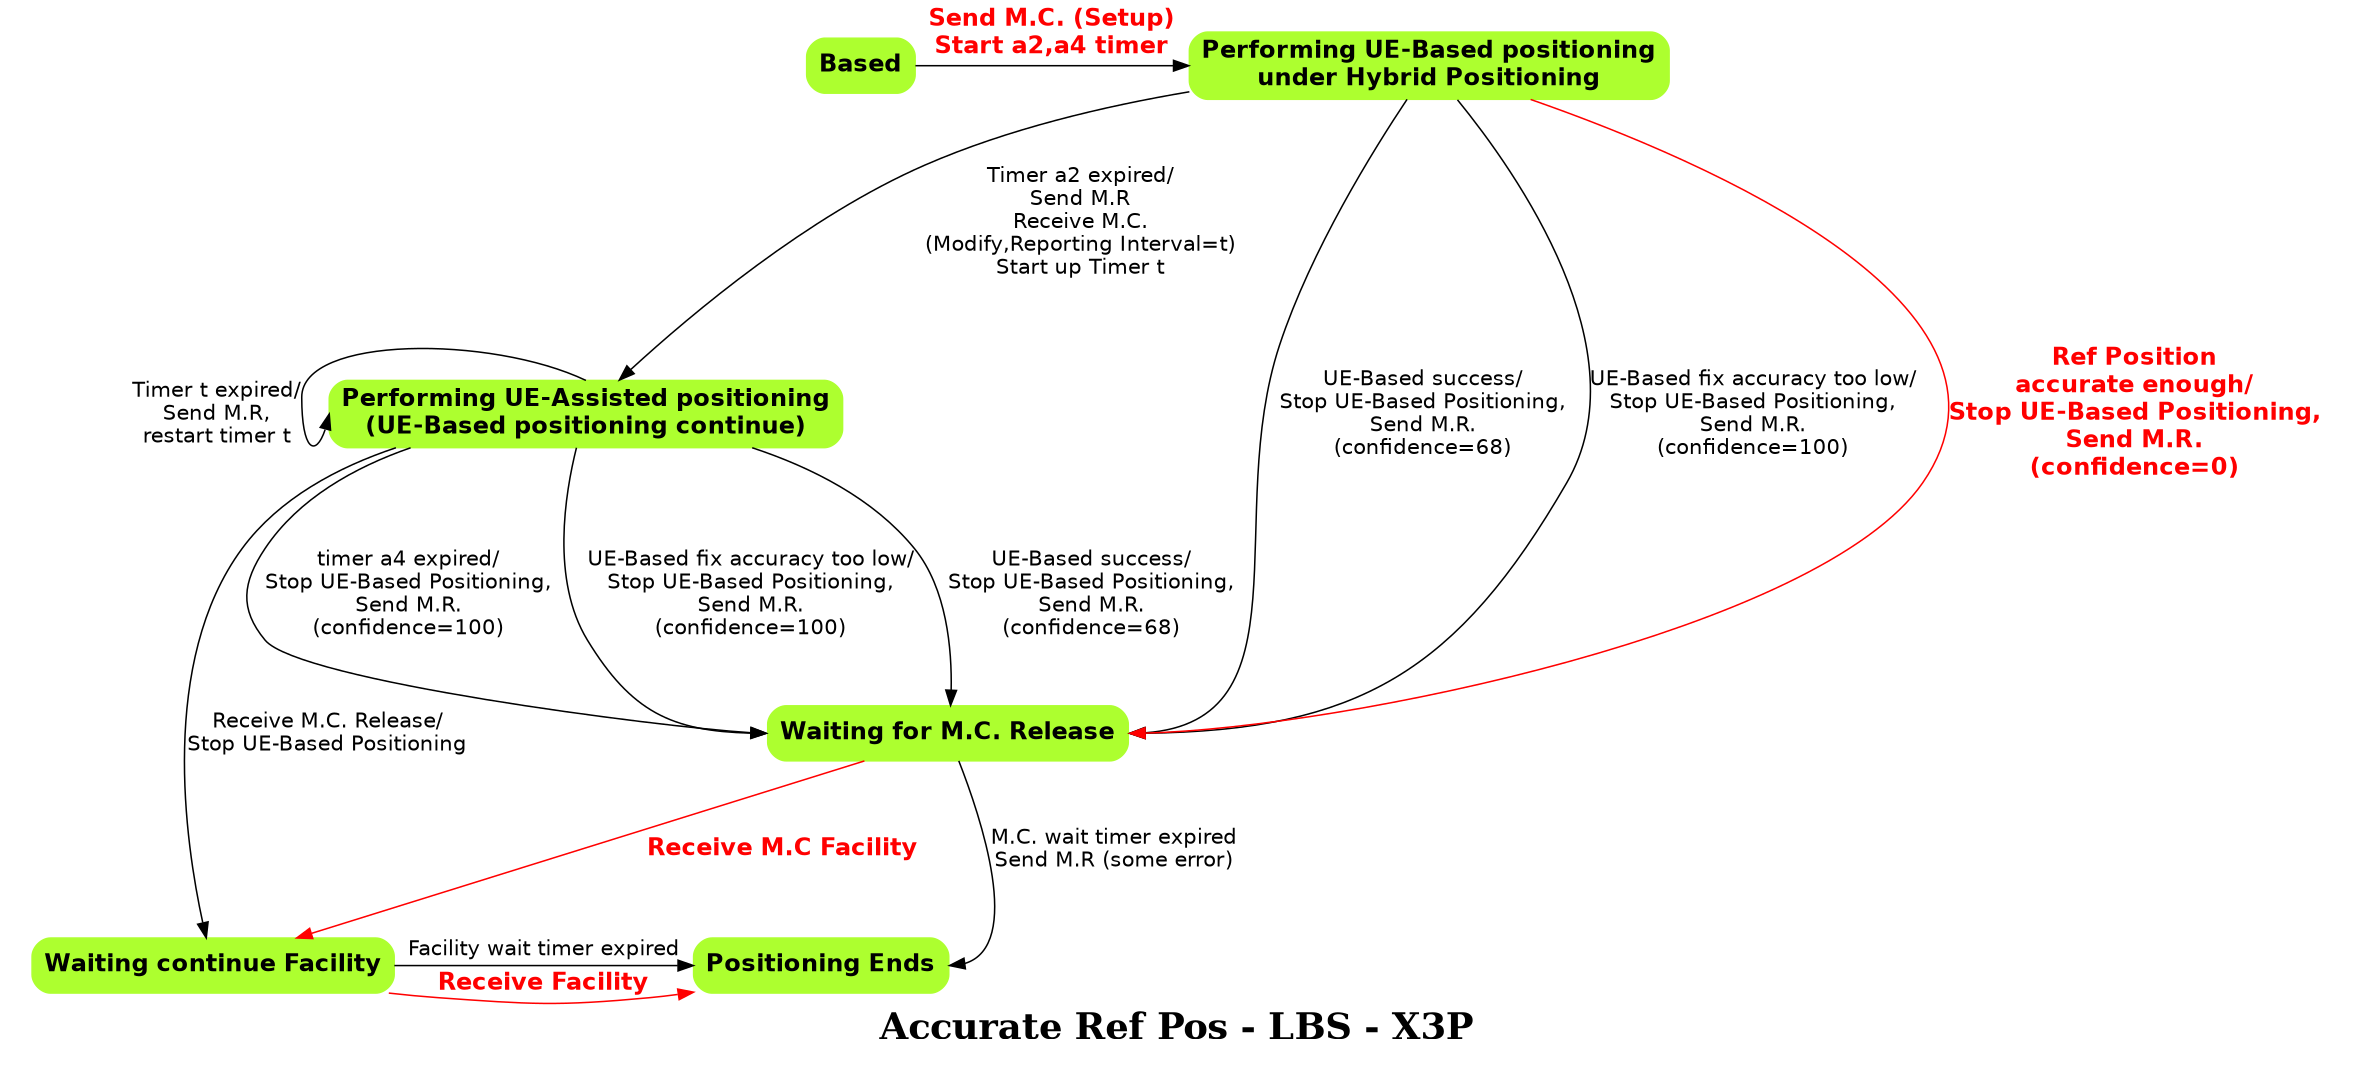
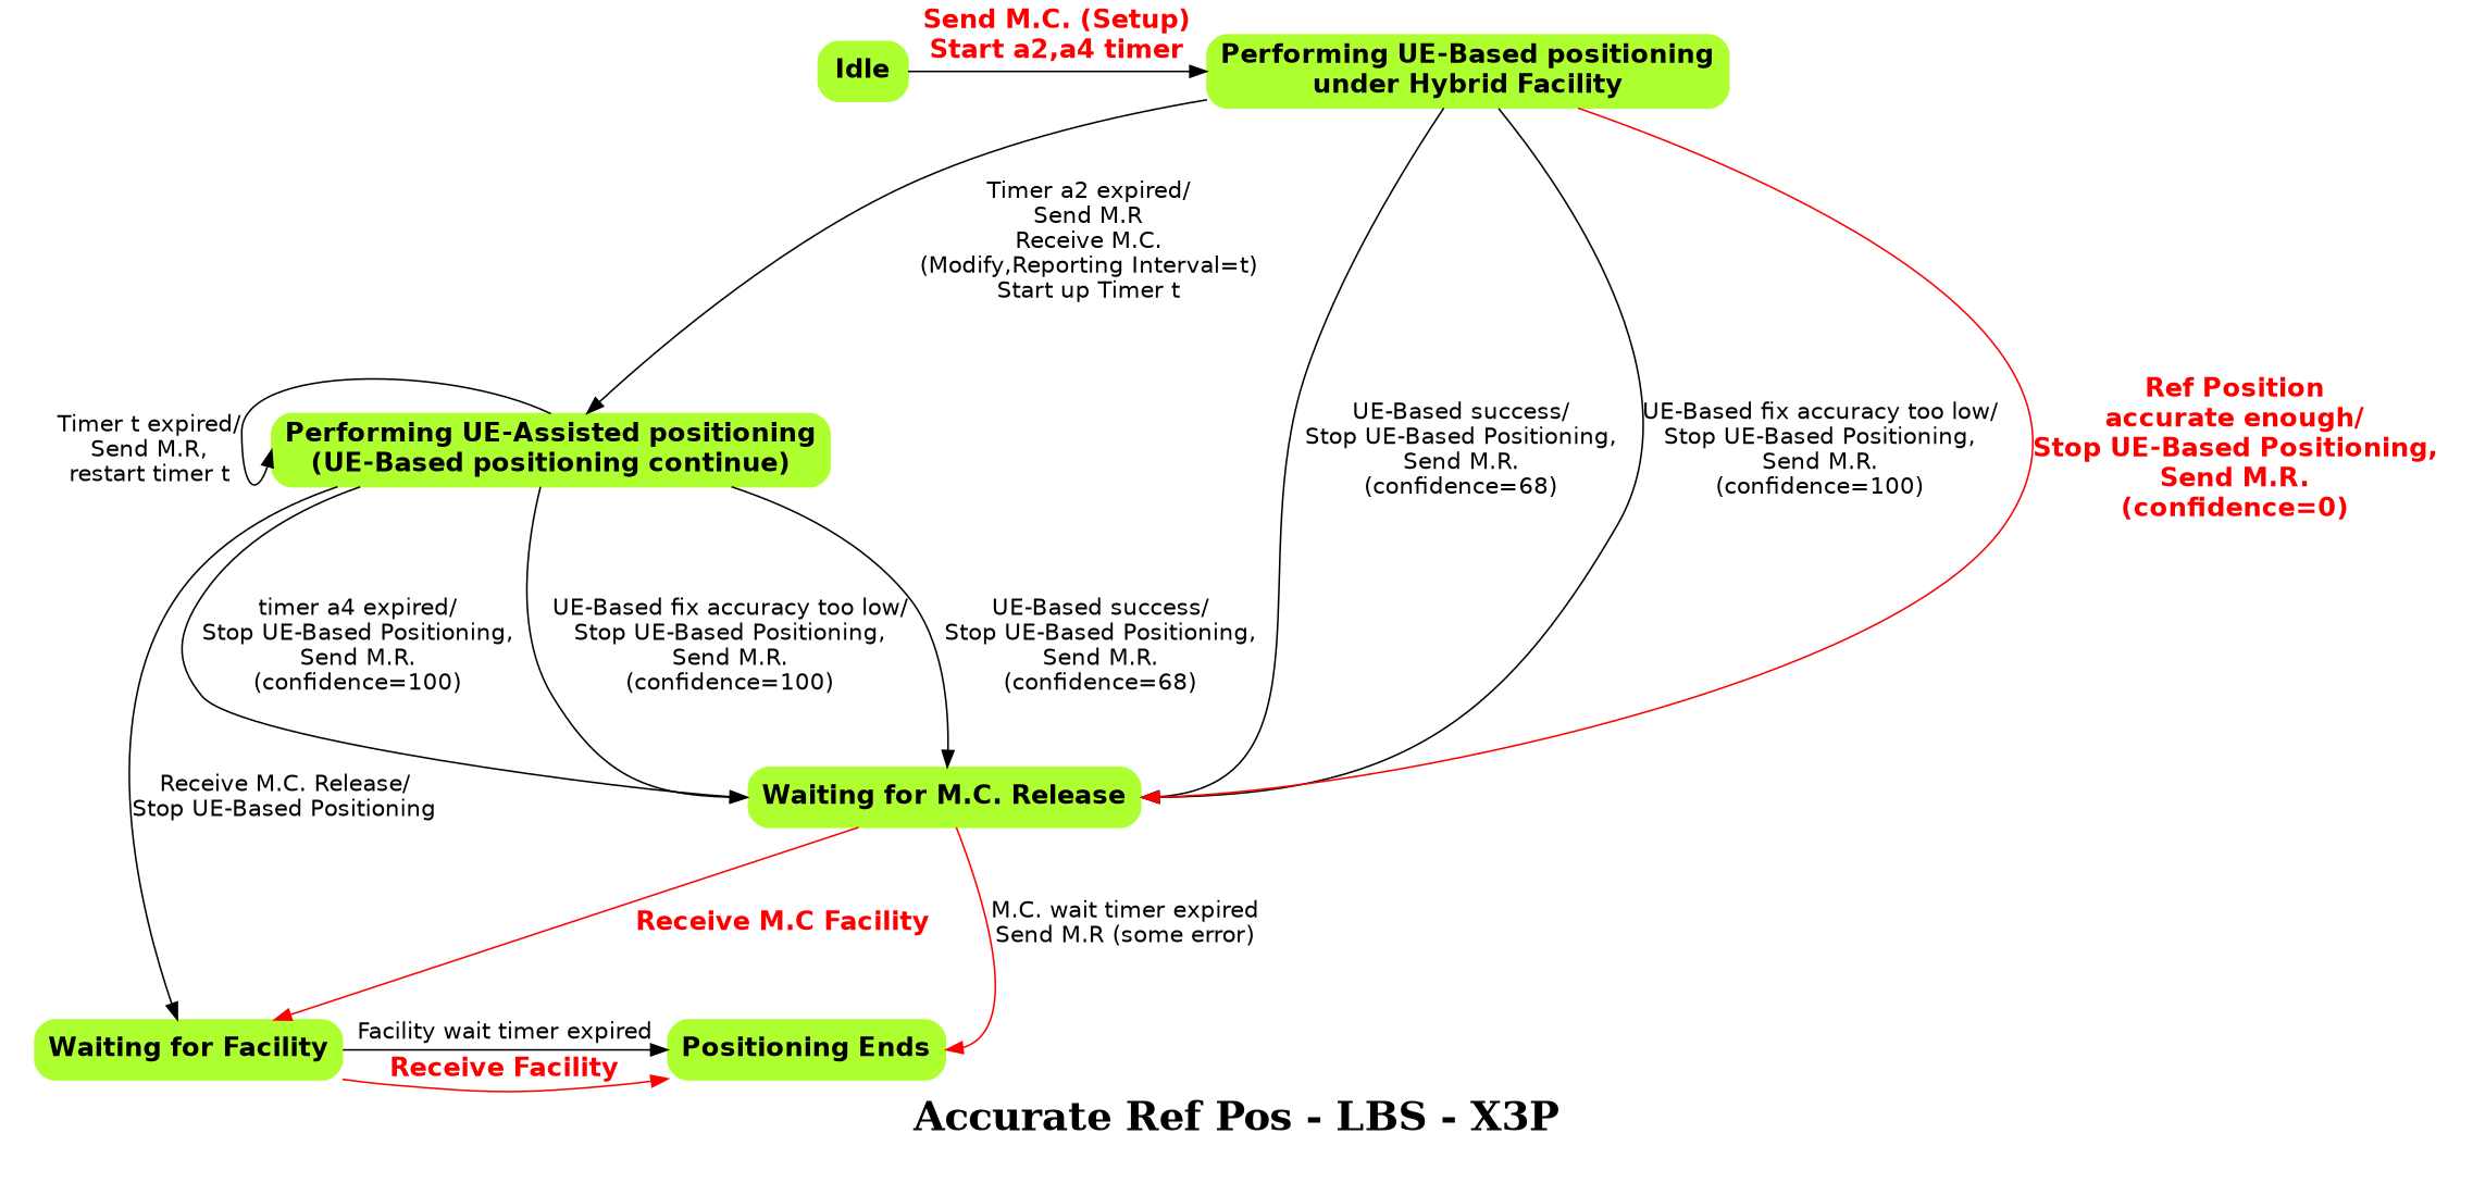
  digraph {
    fontname="Times-Bold"
    fontsize=24
    label="Accurate Ref Pos - LBS - X3P"
    rankdir=TB
    ranksep=1.2
    node [color=greenyellow fontname="Helvetica-Bold" fontsize=16 shape=box style="rounded,filled"]
    edge [fontname=Helvetica fontsize=14]
-   n1 [label=Based]
-   n2 [label="Performing UE-Based positioning\nunder Hybrid Positioning"]
-   n3 [label="Waiting continue Facility"]
+   n1 [label=Idle]
+   n2 [label="Performing UE-Based positioning\nunder Hybrid Facility"]
+   n3 [label="Waiting for Facility"]
    n4 [label="Positioning Ends"]
    n5 [label="Performing UE-Assisted positioning\n(UE-Based positioning continue)"]
    n6 [label="Waiting for M.C. Release"]
    subgraph sub_1 {
      rank=same
      n1
      n2
    }
    subgraph sub_2 {
      rank=same
      n3
      n4
    }
    n1 -> n2 [color=black fontcolor=red fontname="Helvetica-Bold" fontsize=16 label="Send M.C. (Setup)\nStart a2,a4 timer"]
    n2 -> n5 [label="Timer a2 expired/\nSend M.R\nReceive M.C.\n(Modify,Reporting Interval=t)\nStart up Timer t"]
    n2 -> n6 [headport=e label="UE-Based success/\nStop UE-Based Positioning,\nSend M.R.\n(confidence=68)"]
    n2 -> n6 [headport=e label="UE-Based fix accuracy too low/\nStop UE-Based Positioning,\nSend M.R.\n(confidence=100)"]
    n2 -> n6 [color=red fontcolor=red fontname="Helvetica-Bold" fontsize=16 headport=e label="Ref Position\naccurate enough/\nStop UE-Based Positioning,\nSend M.R.\n(confidence=0)"]
    n3 -> n4 [label="Facility wait timer expired"]
    n3 -> n4 [color=red fontcolor=red fontname="Helvetica-Bold" fontsize=16 label="Receive Facility"]
    n5 -> n3 [label="Receive M.C. Release/\nStop UE-Based Positioning"]
    n5 -> n5 [headport=w label="Timer t expired/\nSend M.R,\nrestart timer t" tailport=n]
    n5 -> n6 [headport=w label="timer a4 expired/\nStop UE-Based Positioning,\nSend M.R.\n(confidence=100)"]
    n5 -> n6 [headport=w label="UE-Based fix accuracy too low/\nStop UE-Based Positioning,\nSend M.R.\n(confidence=100)"]
    n5 -> n6 [label="UE-Based success/\nStop UE-Based Positioning,\nSend M.R.\n(confidence=68)"]
    n6 -> n3 [color=red fontcolor=red fontname="Helvetica-Bold" fontsize=16 label="Receive M.C Facility"]
-   n6 -> n4 [headport=e label="M.C. wait timer expired\nSend M.R (some error)"]
+   n6 -> n4 [headport=e label="M.C. wait timer expired\nSend M.R (some error)" color=red]
  }
